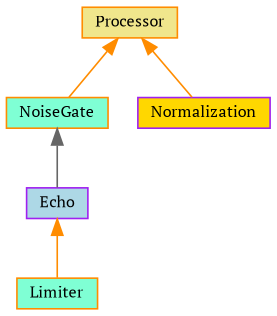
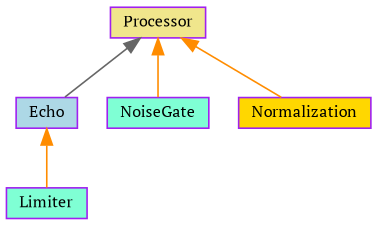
  digraph {
    fontname="PT Serif"
    node [color=purple fillcolor=aquamarine fontname="PT Serif" fontsize=10 shape=record style=filled]
    edge [color=darkorange dir=back fontname="PT Serif" fontsize=10 labelfontname=Helvetica labelfontsize=10 style=solid]
-   n1 [color=darkorange fillcolor=khaki fontcolor=black height=0.2 label=Processor width=0.4]
+   n1 [fillcolor=khaki fontcolor=black height=0.2 label=Processor width=0.4]
    n2 [fillcolor=lightblue height=0.2 label=Echo width=0.4]
-   n3 [color=darkorange height=0.2 label=NoiseGate width=0.4]
+   n3 [height=0.2 label=NoiseGate width=0.4]
    n4 [fillcolor=gold height=0.2 label=Normalization width=0.4]
-   n5 [color=darkorange height=0.2 label=Limiter width=0.4]
-   n3 -> n2 [color=gray40]
+   n5 [height=0.2 label=Limiter width=0.4]
+   n1 -> n2 [color=gray40]
    n1 -> n3
    n1 -> n4
    n2 -> n5
  }
